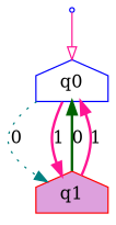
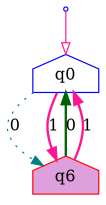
  digraph {
    node [shape=house style=filled fillcolor=white color=blue]
    edge [color=deeppink style=bold]
    __start [shape=point]
    q0
-   q1 [fillcolor=plum color=red]
+   q1 [fillcolor=plum color=red label=q6]
    __start -> q0 [arrowhead=empty style=solid]
    q0 -> q1 [label=0 color=teal style=dotted]
    q0 -> q1 [label=1]
    q1 -> q0 [label=0 color=darkgreen]
    q1 -> q0 [label=1]
  }
